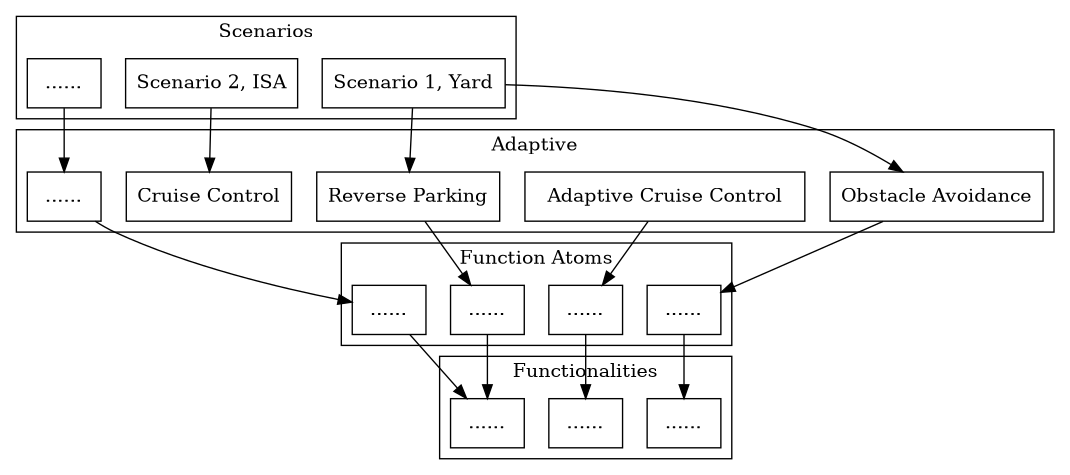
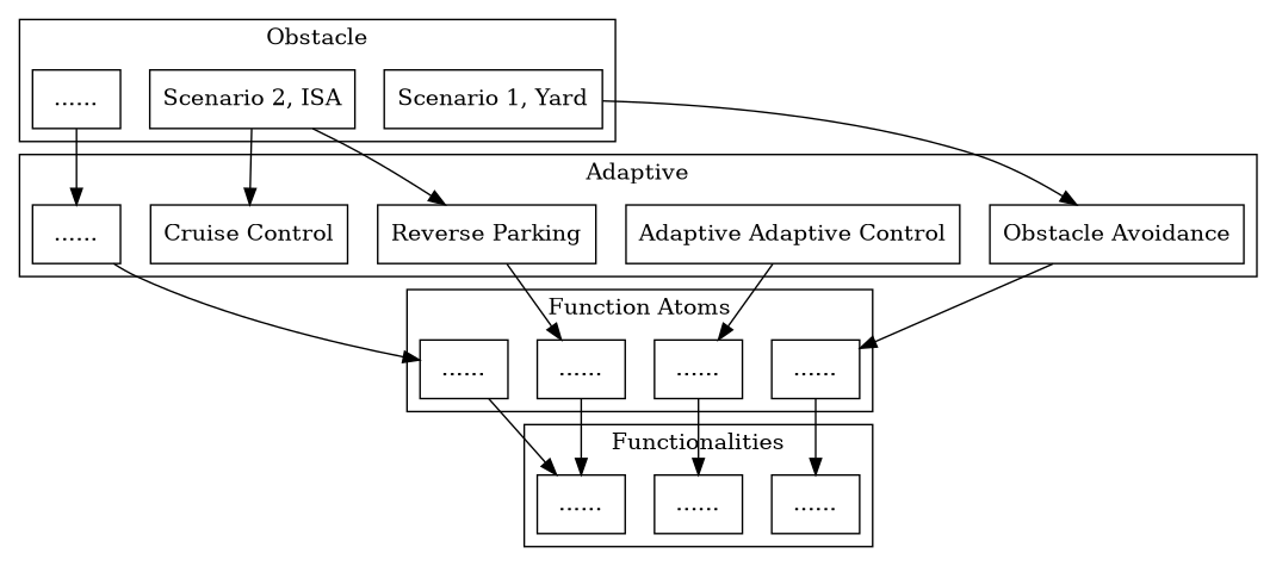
  digraph {
    rankdir=TB
    node [shape=box]
    n1 [label="Scenario 1, Yard"]
    n2 [label="Scenario 2, ISA"]
    n3 [label="......"]
    n4 [label="Reverse Parking"]
    n5 [label="Obstacle Avoidance"]
-   n6 [label="Adaptive Cruise Control"]
+   n6 [label="Adaptive Adaptive Control"]
    n7 [label="Cruise Control"]
    n8 [label="......"]
    n9 [label="......"]
    n10 [label="......"]
    n11 [label="......"]
    n12 [label="......"]
    n13 [label="......"]
    n14 [label="......"]
    n15 [label="......"]
    subgraph cluster_1 {
-     label=Scenarios
+     label=Obstacle
      n1
      n2
      n3
    }
    subgraph cluster_2 {
      label=Adaptive
      n4
      n5
      n6
      n7
      n8
    }
    subgraph cluster_3 {
      label="Function Atoms"
      n9
      n10
      n11
      n12
    }
    subgraph cluster_4 {
      label=Functionalities
      n13
      n14
      n15
    }
-   n1 -> n4
+   n2 -> n4
    n1 -> n5
    n2 -> n7
    n3 -> n8
    n4 -> n9
    n5 -> n10
    n6 -> n11
    n8 -> n12
    n9 -> n13
    n10 -> n14
    n11 -> n15
    n12 -> n13
  }
